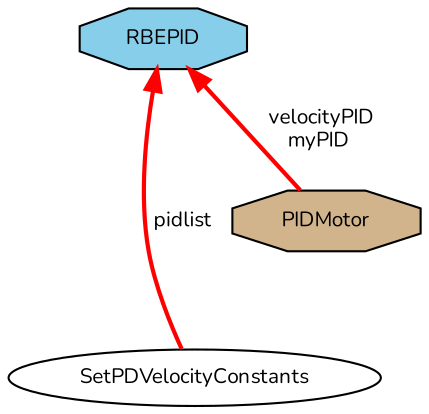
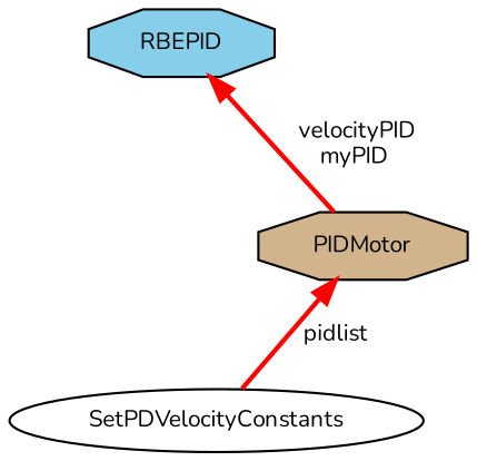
  digraph {
    fontname=Nunito
    node [color=black fontname=Nunito fontsize=10 shape=octagon style=filled]
    edge [color=red dir=back fontname=Nunito fontsize=10 labelfontname=Helvetica labelfontsize=10 style=bold]
    n1 [fillcolor=white fontcolor=black height=0.2 label=SetPDVelocityConstants shape=ellipse width=0.4]
    n2 [fillcolor=tan height=0.2 label=PIDMotor width=0.4]
    n3 [fillcolor=skyblue height=0.2 label=RBEPID width=0.4]
-   n3 -> n1 [label=" pidlist"]
+   n2 -> n1 [label=" pidlist"]
    n3 -> n2 [label=" velocityPID\nmyPID"]
  }
